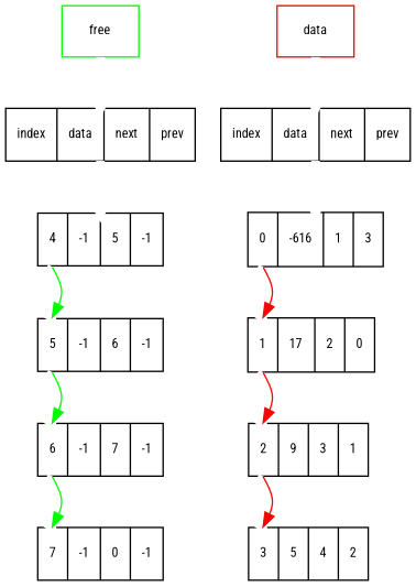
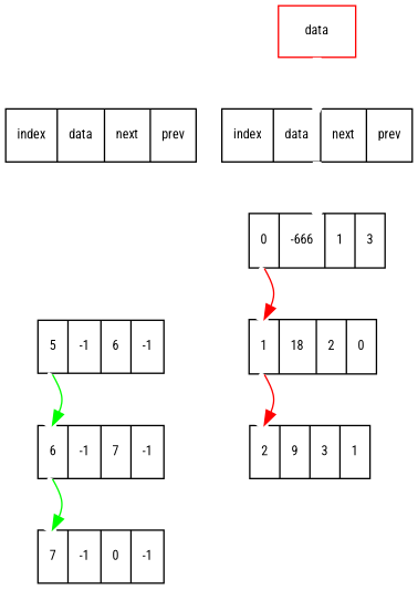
  digraph {
    fontname="Roboto Condensed"
    rankdir=TB
    node [fontname="Roboto Condensed" fontsize=9 shape=record]
    edge [color=white fontname="Roboto Condensed" fontsize=12 penwidth=6.0]
-   free [color=green shape=rectangle]
    n2 [label=" index | data | next | prev "]
-   n3 [label="<f4> 4 | -1   | 5 | -1 "]
    n4 [label="<f5> 5 | -1   | 6 | -1 "]
    n5 [label="<f6> 6 | -1   | 7 | -1 "]
    n6 [label="<f7> 7 | -1   | 0 | -1 "]
    n7 [color=red label=data shape=rectangle]
    n8 [label=" index | data | next | prev "]
-   n9 [label="<f0> 0 | -616 | 1 | 3 "]
-   n10 [label="<f1> 1 | 17   | 2 | 0 "]
+   n9 [label="<f0> 0 | -666 | 1 | 3 "]
+   n10 [label="<f1> 1 | 18   | 2 | 0 "]
    n11 [label="<f2> 2 | 9    | 3 | 1 "]
-   n12 [label="<f3> 3 | 5    | 4 | 2 "]
-   free -> n2
-   n2 -> n3
-   n3 -> n4 [headport=f5 tailport=f4]
-   n3 -> n4 [color=green headport=f5 tailport=f4 penwidth=""]
    n4 -> n5 [headport=f6 tailport=f5]
    n4 -> n5 [color=green headport=f6 tailport=f5 penwidth=""]
    n5 -> n6 [headport=f7 tailport=f6]
    n5 -> n6 [color=green headport=f7 tailport=f6 penwidth=""]
    n7 -> n8
    n8 -> n9
    n9 -> n10 [headport=f1 tailport=f0]
    n9 -> n10 [color=red headport=f1 tailport=f0 penwidth=""]
    n10 -> n11 [headport=f2 tailport=f1]
    n10 -> n11 [color=red headport=f2 tailport=f1 penwidth=""]
-   n11 -> n12 [headport=f3 tailport=f2]
-   n11 -> n12 [color=red headport=f3 tailport=f2 penwidth=""]
  }
